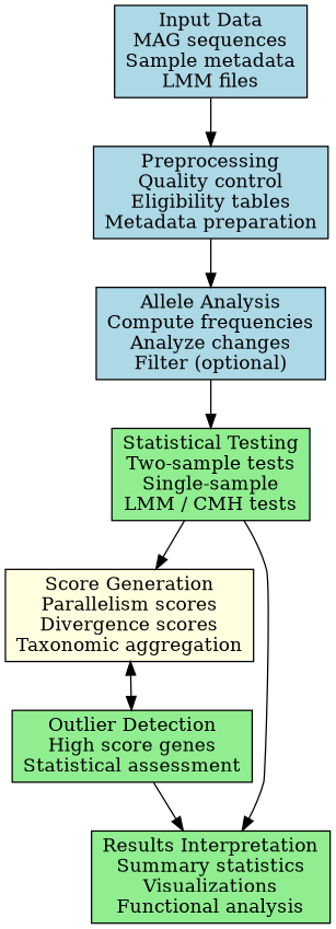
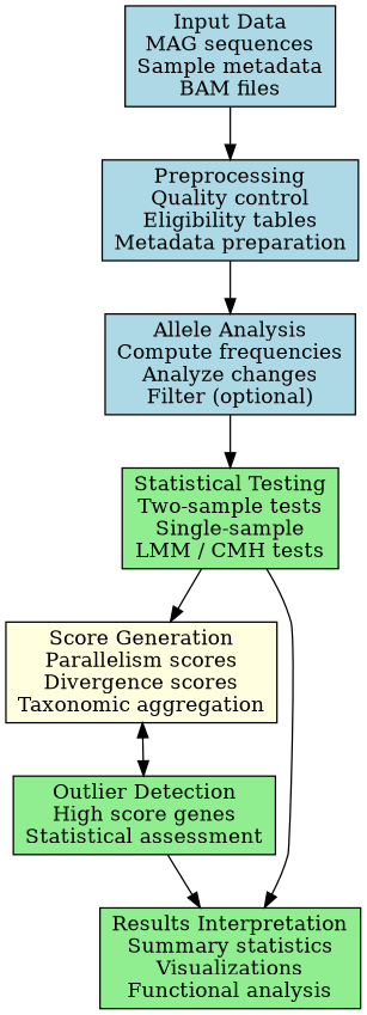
  digraph {
    node [fillcolor=lightblue shape=box style=filled]
-   n1 [label="Input Data\nMAG sequences\nSample metadata\nLMM files"]
+   n1 [label="Input Data\nMAG sequences\nSample metadata\nBAM files"]
    n2 [label="Preprocessing\nQuality control\nEligibility tables\nMetadata preparation"]
    n3 [label="Allele Analysis\nCompute frequencies\nAnalyze changes\nFilter (optional)"]
    n4 [fillcolor=lightgreen label="Statistical Testing\nTwo-sample tests\nSingle-sample\nLMM / CMH tests"]
    n5 [fillcolor=lightyellow label="Score Generation\nParallelism scores\nDivergence scores\nTaxonomic aggregation"]
    n6 [fillcolor=lightgreen label="Outlier Detection\nHigh score genes\nStatistical assessment"]
    n7 [fillcolor=lightgreen label="Results Interpretation\nSummary statistics\nVisualizations\nFunctional analysis"]
    n1 -> n2
    n2 -> n3
    n3 -> n4
    n4 -> n5
    n4 -> n7
    n5 -> n6 [dir=both]
    n6 -> n7
  }
